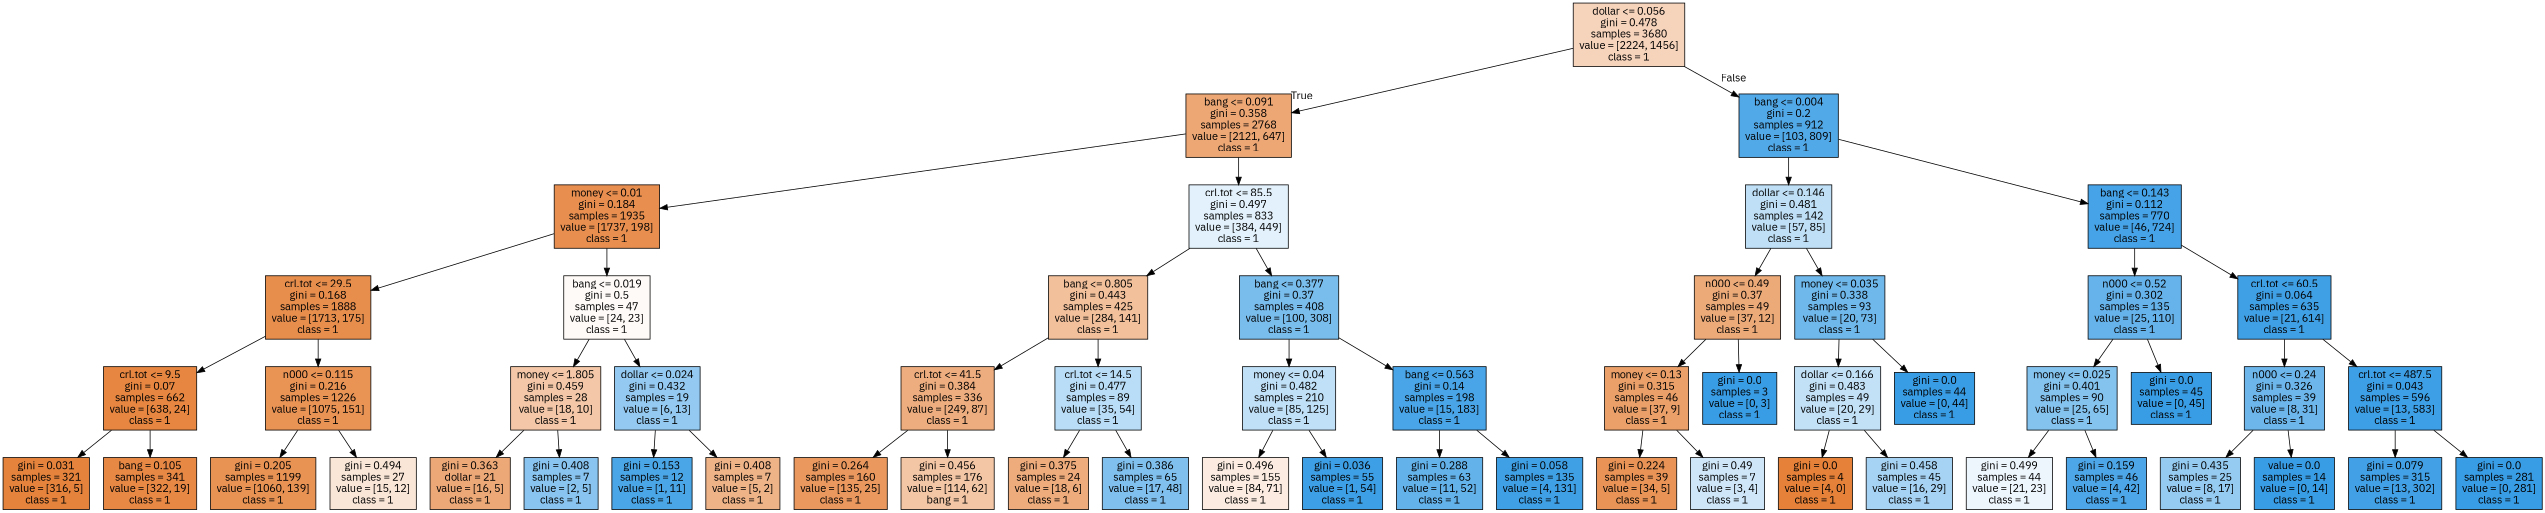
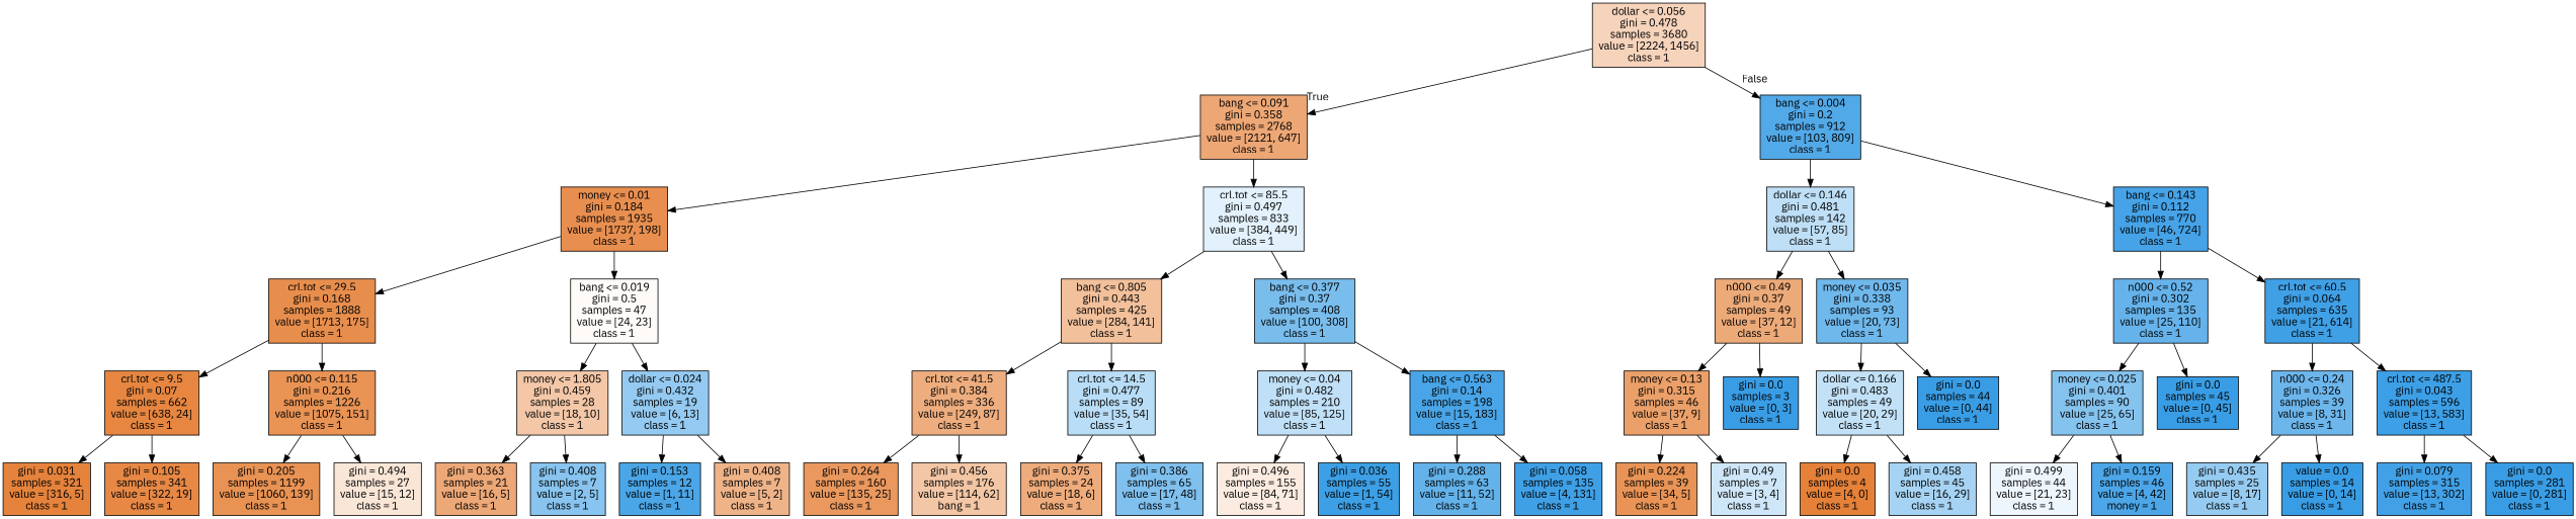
  digraph {
    fontname="IBM Plex Sans"
    node [color=black fillcolor="#399de5" fontname="IBM Plex Sans" shape=box style=filled]
    edge [fontname="IBM Plex Sans"]
    n1 [fillcolor="#f6d3bb" label="dollar <= 0.056\ngini = 0.478\nsamples = 3680\nvalue = [2224, 1456]\nclass = 1"]
    n2 [fillcolor="#eda775" label="bang <= 0.091\ngini = 0.358\nsamples = 2768\nvalue = [2121, 647]\nclass = 1"]
    n3 [fillcolor="#52a9e8" label="bang <= 0.004\ngini = 0.2\nsamples = 912\nvalue = [103, 809]\nclass = 1"]
    n4 [fillcolor="#e88f50" label="money <= 0.01\ngini = 0.184\nsamples = 1935\nvalue = [1737, 198]\nclass = 1"]
    n5 [fillcolor="#e2f1fb" label="crl.tot <= 85.5\ngini = 0.497\nsamples = 833\nvalue = [384, 449]\nclass = 1"]
    n6 [fillcolor="#bedff6" label="dollar <= 0.146\ngini = 0.481\nsamples = 142\nvalue = [57, 85]\nclass = 1"]
    n7 [fillcolor="#46a3e7" label="bang <= 0.143\ngini = 0.112\nsamples = 770\nvalue = [46, 724]\nclass = 1"]
    n8 [fillcolor="#e88e4d" label="crl.tot <= 29.5\ngini = 0.168\nsamples = 1888\nvalue = [1713, 175]\nclass = 1"]
    n9 [fillcolor="#fefaf7" label="bang <= 0.019\ngini = 0.5\nsamples = 47\nvalue = [24, 23]\nclass = 1"]
    n10 [fillcolor="#f2c09b" label="bang <= 0.805\ngini = 0.443\nsamples = 425\nvalue = [284, 141]\nclass = 1"]
    n11 [fillcolor="#79bded" label="bang <= 0.377\ngini = 0.37\nsamples = 408\nvalue = [100, 308]\nclass = 1"]
    n12 [fillcolor="#e68640" label="crl.tot <= 9.5\ngini = 0.07\nsamples = 662\nvalue = [638, 24]\nclass = 1"]
    n13 [fillcolor="#e99355" label="n000 <= 0.115\ngini = 0.216\nsamples = 1226\nvalue = [1075, 151]\nclass = 1"]
    n14 [fillcolor="#f3c7a7" label="money <= 1.805\ngini = 0.459\nsamples = 28\nvalue = [18, 10]\nclass = 1"]
    n15 [fillcolor="#94caf1" label="dollar <= 0.024\ngini = 0.432\nsamples = 19\nvalue = [6, 13]\nclass = 1"]
    n16 [fillcolor="#e5833c" label="gini = 0.031\nsamples = 321\nvalue = [316, 5]\nclass = 1"]
-   n17 [fillcolor="#e78845" label="bang = 0.105\nsamples = 341\nvalue = [322, 19]\nclass = 1"]
+   n17 [fillcolor="#e78845" label="gini = 0.105\nsamples = 341\nvalue = [322, 19]\nclass = 1"]
    n18 [fillcolor="#e89253" label="gini = 0.205\nsamples = 1199\nvalue = [1060, 139]\nclass = 1"]
    n19 [fillcolor="#fae6d7" label="gini = 0.494\nsamples = 27\nvalue = [15, 12]\nclass = 1"]
-   n20 [fillcolor="#eda877" label="gini = 0.363\ndollar = 21\nvalue = [16, 5]\nclass = 1"]
+   n20 [fillcolor="#eda877" label="gini = 0.363\nsamples = 21\nvalue = [16, 5]\nclass = 1"]
    n21 [fillcolor="#88c4ef" label="gini = 0.408\nsamples = 7\nvalue = [2, 5]\nclass = 1"]
    n22 [fillcolor="#4ba6e7" label="gini = 0.153\nsamples = 12\nvalue = [1, 11]\nclass = 1"]
    n23 [fillcolor="#efb388" label="gini = 0.408\nsamples = 7\nvalue = [5, 2]\nclass = 1"]
    n24 [fillcolor="#eead7e" label="crl.tot <= 41.5\ngini = 0.384\nsamples = 336\nvalue = [249, 87]\nclass = 1"]
    n25 [fillcolor="#b9ddf6" label="crl.tot <= 14.5\ngini = 0.477\nsamples = 89\nvalue = [35, 54]\nclass = 1"]
    n26 [fillcolor="#c0e0f7" label="money <= 0.04\ngini = 0.482\nsamples = 210\nvalue = [85, 125]\nclass = 1"]
    n27 [fillcolor="#49a5e7" label="bang <= 0.563\ngini = 0.14\nsamples = 198\nvalue = [15, 183]\nclass = 1"]
    n28 [fillcolor="#ea985e" label="gini = 0.264\nsamples = 160\nvalue = [135, 25]\nclass = 1"]
    n29 [fillcolor="#f3c6a5" label="gini = 0.456\nsamples = 176\nvalue = [114, 62]\nbang = 1"]
    n30 [fillcolor="#eeab7b" label="gini = 0.375\nsamples = 24\nvalue = [18, 6]\nclass = 1"]
    n31 [fillcolor="#7fc0ee" label="gini = 0.386\nsamples = 65\nvalue = [17, 48]\nclass = 1"]
    n32 [fillcolor="#fbebe0" label="gini = 0.496\nsamples = 155\nvalue = [84, 71]\nclass = 1"]
    n33 [fillcolor="#3d9fe5" label="gini = 0.036\nsamples = 55\nvalue = [1, 54]\nclass = 1"]
    n34 [fillcolor="#63b2ea" label="gini = 0.288\nsamples = 63\nvalue = [11, 52]\nclass = 1"]
    n35 [fillcolor="#3fa0e6" label="gini = 0.058\nsamples = 135\nvalue = [4, 131]\nclass = 1"]
    n36 [fillcolor="#edaa79" label="n000 <= 0.49\ngini = 0.37\nsamples = 49\nvalue = [37, 12]\nclass = 1"]
    n37 [fillcolor="#6fb8ec" label="money <= 0.035\ngini = 0.338\nsamples = 93\nvalue = [20, 73]\nclass = 1"]
    n38 [fillcolor="#66b3eb" label="n000 <= 0.52\ngini = 0.302\nsamples = 135\nvalue = [25, 110]\nclass = 1"]
    n39 [fillcolor="#40a0e6" label="crl.tot <= 60.5\ngini = 0.064\nsamples = 635\nvalue = [21, 614]\nclass = 1"]
    n40 [fillcolor="#eba069" label="money <= 0.13\ngini = 0.315\nsamples = 46\nvalue = [37, 9]\nclass = 1"]
    n41 [label="gini = 0.0\nsamples = 3\nvalue = [0, 3]\nclass = 1"]
    n42 [fillcolor="#c2e1f7" label="dollar <= 0.166\ngini = 0.483\nsamples = 49\nvalue = [20, 29]\nclass = 1"]
    n43 [label="gini = 0.0\nsamples = 44\nvalue = [0, 44]\nclass = 1"]
    n44 [fillcolor="#e99456" label="gini = 0.224\nsamples = 39\nvalue = [34, 5]\nclass = 1"]
    n45 [fillcolor="#cee6f8" label="gini = 0.49\nsamples = 7\nvalue = [3, 4]\nclass = 1"]
    n46 [fillcolor="#e58139" label="gini = 0.0\nsamples = 4\nvalue = [4, 0]\nclass = 1"]
    n47 [fillcolor="#a6d3f3" label="gini = 0.458\nsamples = 45\nvalue = [16, 29]\nclass = 1"]
    n48 [fillcolor="#85c3ef" label="money <= 0.025\ngini = 0.401\nsamples = 90\nvalue = [25, 65]\nclass = 1"]
    n49 [label="gini = 0.0\nsamples = 45\nvalue = [0, 45]\nclass = 1"]
    n50 [fillcolor="#6cb6ec" label="n000 <= 0.24\ngini = 0.326\nsamples = 39\nvalue = [8, 31]\nclass = 1"]
    n51 [fillcolor="#3d9fe6" label="crl.tot <= 487.5\ngini = 0.043\nsamples = 596\nvalue = [13, 583]\nclass = 1"]
    n52 [fillcolor="#eef6fd" label="gini = 0.499\nsamples = 44\nvalue = [21, 23]\nclass = 1"]
-   n53 [fillcolor="#4ca6e7" label="gini = 0.159\nsamples = 46\nvalue = [4, 42]\nclass = 1"]
+   n53 [fillcolor="#4ca6e7" label="gini = 0.159\nsamples = 46\nvalue = [4, 42]\nmoney = 1"]
    n54 [fillcolor="#96cbf1" label="gini = 0.435\nsamples = 25\nvalue = [8, 17]\nclass = 1"]
    n55 [label="value = 0.0\nsamples = 14\nvalue = [0, 14]\nclass = 1"]
    n56 [fillcolor="#42a1e6" label="gini = 0.079\nsamples = 315\nvalue = [13, 302]\nclass = 1"]
    n57 [label="gini = 0.0\nsamples = 281\nvalue = [0, 281]\nclass = 1"]
    n1 -> n2 [headlabel=True labelangle=45 labeldistance=2.5]
    n1 -> n3 [headlabel=False labelangle=-45 labeldistance=2.5]
    n2 -> n4
    n2 -> n5
    n3 -> n6
    n3 -> n7
    n4 -> n8
    n4 -> n9
    n5 -> n10
    n5 -> n11
    n6 -> n36
    n6 -> n37
    n7 -> n38
    n7 -> n39
    n8 -> n12
    n8 -> n13
    n9 -> n14
    n9 -> n15
    n10 -> n24
    n10 -> n25
    n11 -> n26
    n11 -> n27
    n12 -> n16
    n12 -> n17
    n13 -> n18
    n13 -> n19
    n14 -> n20
    n14 -> n21
    n15 -> n22
    n15 -> n23
    n24 -> n28
    n24 -> n29
    n25 -> n30
    n25 -> n31
    n26 -> n32
    n26 -> n33
    n27 -> n34
    n27 -> n35
    n36 -> n40
    n36 -> n41
    n37 -> n42
    n37 -> n43
    n38 -> n48
    n38 -> n49
    n39 -> n50
    n39 -> n51
    n40 -> n44
    n40 -> n45
    n42 -> n46
    n42 -> n47
    n48 -> n52
    n48 -> n53
    n50 -> n54
    n50 -> n55
    n51 -> n56
    n51 -> n57
  }
